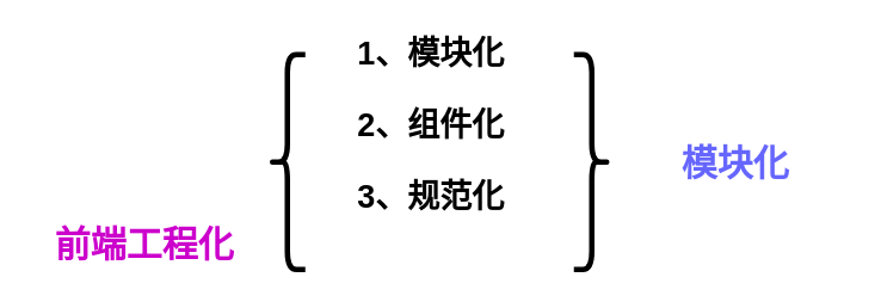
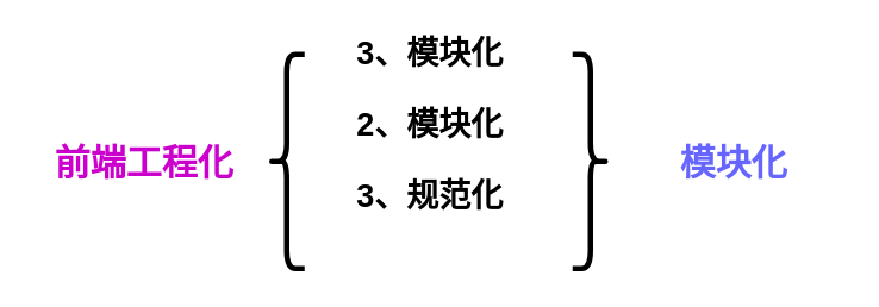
  <mxCell id="0" />
  <mxCell id="1" parent="0" />
  <mxCell id="2" value="" style="shape=curlyBracket;whiteSpace=wrap;html=1;rounded=1;strokeWidth=3;" vertex="1" parent="1"><mxGeometry x="150" y="30" width="20" height="120" as="geometry" /></mxCell>
- <mxCell id="3" value="&lt;b&gt;&lt;font style=&quot;font-size: 20px&quot;&gt;前端工程化&lt;/font&gt;&lt;/b&gt;" style="text;html=1;align=center;verticalAlign=middle;resizable=0;points=[];autosize=1;strokeColor=none;fontColor=#CC00CC;" vertex="1" parent="1"><mxGeometry x="20" y="125" width="120" height="20" as="geometry" /></mxCell>
- <mxCell id="4" value="&lt;b&gt;&lt;font style=&quot;font-size: 18px&quot;&gt;1、模块化&lt;/font&gt;&lt;/b&gt;" style="text;html=1;align=center;verticalAlign=middle;resizable=0;points=[];autosize=1;strokeColor=none;" vertex="1" parent="1"><mxGeometry x="190" y="20" width="100" height="20" as="geometry" /></mxCell>
- <mxCell id="5" value="&lt;b&gt;&lt;font style=&quot;font-size: 18px&quot;&gt;2、组件化&lt;/font&gt;&lt;/b&gt;" style="text;html=1;align=center;verticalAlign=middle;resizable=0;points=[];autosize=1;strokeColor=none;" vertex="1" parent="1"><mxGeometry x="190" y="60" width="100" height="20" as="geometry" /></mxCell>
+ <mxCell id="3" value="&lt;b&gt;&lt;font style=&quot;font-size: 20px&quot;&gt;前端工程化&lt;/font&gt;&lt;/b&gt;" style="text;html=1;align=center;verticalAlign=middle;resizable=0;points=[];autosize=1;strokeColor=none;fontColor=#CC00CC;" vertex="1" parent="1"><mxGeometry x="20" y="80" width="120" height="20" as="geometry" /></mxCell>
+ <mxCell id="4" value="&lt;b&gt;&lt;font style=&quot;font-size: 18px&quot;&gt;3、模块化&lt;/font&gt;&lt;/b&gt;" style="text;html=1;align=center;verticalAlign=middle;resizable=0;points=[];autosize=1;strokeColor=none;" vertex="1" parent="1"><mxGeometry x="190" y="20" width="100" height="20" as="geometry" /></mxCell>
+ <mxCell id="5" value="&lt;b&gt;&lt;font style=&quot;font-size: 18px&quot;&gt;2、模块化&lt;/font&gt;&lt;/b&gt;" style="text;html=1;align=center;verticalAlign=middle;resizable=0;points=[];autosize=1;strokeColor=none;" vertex="1" parent="1"><mxGeometry x="190" y="60" width="100" height="20" as="geometry" /></mxCell>
  <mxCell id="6" value="&lt;span style=&quot;font-size: 18px&quot;&gt;&lt;b&gt;3、规范化&lt;/b&gt;&lt;/span&gt;" style="text;html=1;align=center;verticalAlign=middle;resizable=0;points=[];autosize=1;strokeColor=none;" vertex="1" parent="1"><mxGeometry x="190" y="100" width="100" height="20" as="geometry" /></mxCell>
  <mxCell id="7" value="&lt;b&gt;&lt;font style=&quot;font-size: 20px&quot;&gt;模块化&lt;/font&gt;&lt;/b&gt;" style="text;html=1;align=center;verticalAlign=middle;resizable=0;points=[];autosize=1;strokeColor=none;fontColor=#6666FF;" vertex="1" parent="1"><mxGeometry x="350" y="80" width="120" height="20" as="geometry" /></mxCell>
  <mxCell id="8" value="" style="shape=curlyBracket;whiteSpace=wrap;html=1;rounded=1;flipH=1;strokeWidth=3;" vertex="1" parent="1"><mxGeometry x="320" y="30" width="20" height="120" as="geometry" /></mxCell>
